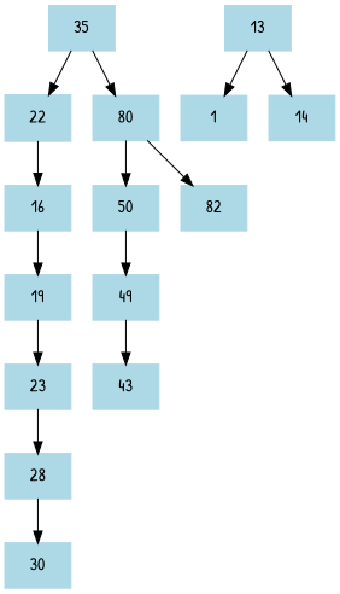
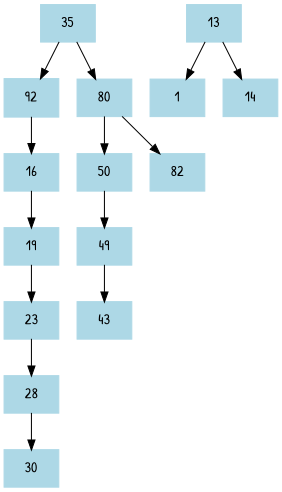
  digraph {
    fontname="Patrick Hand"
    node [color=lightblue fontname="Patrick Hand" shape=record style=filled]
    edge [fontname="Patrick Hand"]
    35
-   22
+   22 [label=92]
    n3 [label=80]
    16
    50
    82
    19
    13
    1
    14
    23
    28
    30
    49
    43
    35 -> 22
    35 -> n3
    22 -> 16
    n3 -> 50
    n3 -> 82
    16 -> 19
    50 -> 49
    19 -> 23
    13 -> 1
    13 -> 14
    23 -> 28
    28 -> 30
    49 -> 43
  }
